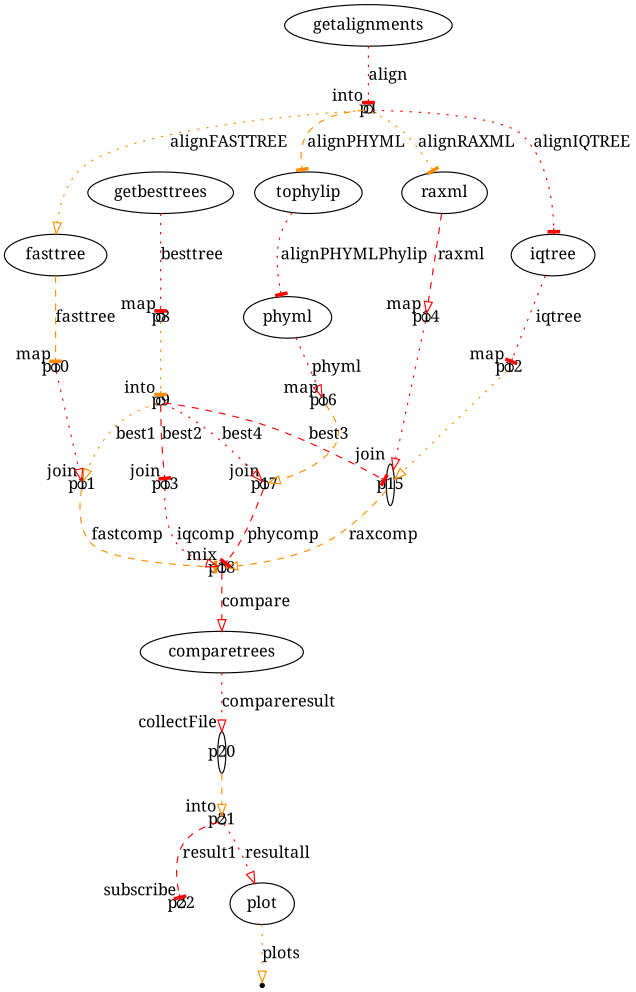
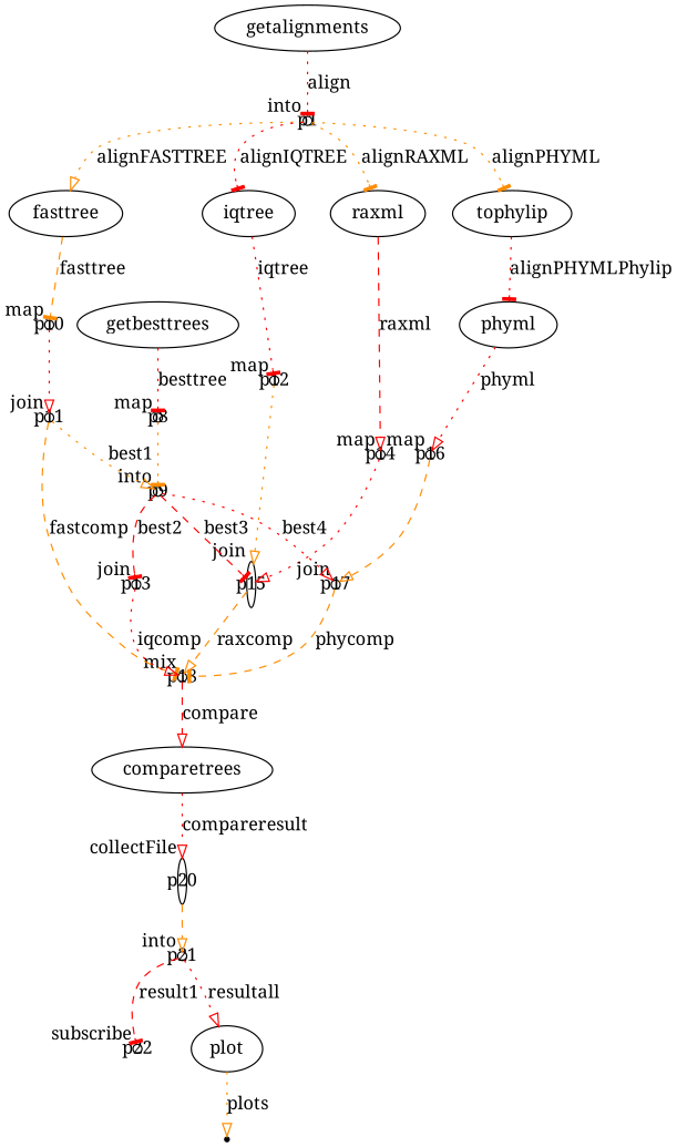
  digraph {
    fontname="Noto Serif"
    node [fontname="Noto Serif" fixedsize=true shape=circle]
    edge [arrowhead=onormal color=red fontname="Noto Serif" style=dotted]
    n1 [label=getalignments fixedsize="" shape=""]
    p1 [width=0.1 xlabel=into]
    n3 [label=fasttree fixedsize="" shape=""]
    n4 [label=iqtree fixedsize="" shape=""]
    n5 [label=raxml fixedsize="" shape=""]
    n6 [label=tophylip fixedsize="" shape=""]
    p10 [width=0.1 xlabel=map]
    p12 [width=0.1 xlabel=map]
    p14 [width=0.1 xlabel=map]
    n10 [label=phyml fixedsize="" shape=""]
    p11 [width=0.1 xlabel=join]
    p15 [shape=ellipse width=0.1 xlabel=join]
    p16 [width=0.1 xlabel=map]
    n14 [label=getbesttrees fixedsize="" shape=""]
    p8 [width=0.1 xlabel=map]
    p9 [width=0.1 xlabel=into]
    p17 [width=0.1 xlabel=join]
    p13 [width=0.1 xlabel=join]
    p18 [width=0.1 xlabel=mix]
    n20 [label=comparetrees fixedsize="" shape=""]
    p20 [shape=ellipse width=0.1 xlabel=collectFile]
    p21 [width=0.1 xlabel=into]
    p22 [width=0.1 xlabel=subscribe]
    n24 [label=plot fixedsize="" shape=""]
    p24 [shape=point fixedsize=""]
    n1 -> p1 [arrowhead=tee label=align]
    p1 -> n3 [color=darkorange label=alignFASTTREE]
    p1 -> n4 [arrowhead=tee label=alignIQTREE]
    p1 -> n5 [arrowhead=tee color=darkorange label=alignRAXML]
-   p1 -> n6 [arrowhead=tee color=darkorange label=alignPHYML style=dashed]
+   p1 -> n6 [arrowhead=tee color=darkorange label=alignPHYML]
    n3 -> p10 [arrowhead=tee color=darkorange label=fasttree style=dashed]
    n4 -> p12 [arrowhead=tee label=iqtree]
    n5 -> p14 [label=raxml style=dashed]
    n6 -> n10 [arrowhead=tee label=alignPHYMLPhylip]
    p10 -> p11
    p12 -> p15 [color=darkorange]
    p14 -> p15
    n10 -> p16 [label=phyml]
    p11 -> p18 [arrowhead=tee color=darkorange label=fastcomp style=dashed]
    p15 -> p18 [color=darkorange label=raxcomp style=dashed]
    p16 -> p17 [color=darkorange style=dashed]
    n14 -> p8 [arrowhead=tee label=besttree]
    p8 -> p9 [arrowhead=tee color=darkorange]
-   p9 -> p11 [color=darkorange label=best1]
+   p11 -> p9 [color=darkorange label=best1]
    p9 -> p15 [arrowhead=tee label=best3 style=dashed]
    p9 -> p17 [label=best4]
    p9 -> p13 [arrowhead=tee label=best2 style=dashed]
-   p17 -> p18 [arrowhead=tee label=phycomp style=dashed]
+   p17 -> p18 [arrowhead=tee color=darkorange label=phycomp style=dashed]
    p13 -> p18 [label=iqcomp]
    p18 -> n20 [label=compare style=dashed]
    n20 -> p20 [label=compareresult]
    p20 -> p21 [color=darkorange style=dashed]
    p21 -> p22 [arrowhead=tee label=result1 style=dashed]
    p21 -> n24 [label=resultall]
    n24 -> p24 [color=darkorange label=plots]
  }
